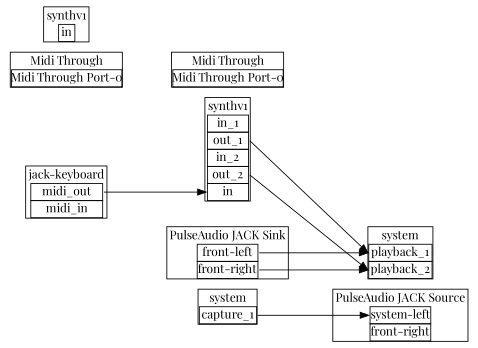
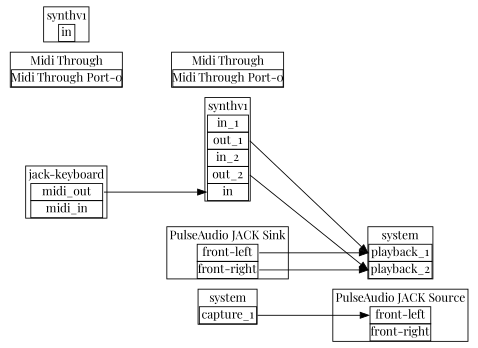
  digraph {
    compound=true
    fontsize=10
    nodesep=0.05
    rankdir=LR
    remincross=true
    splines=false
    fontname="Playfair Display"
    node [shape=plaintext fontname="Playfair Display"]
    edge [fontname="Playfair Display"]
    n1 [height=0.68056 label=<<TABLE CELLPADDING="0" CELLSPACING="0"><TR><TD BORDER="0" CELLPADDING="2" COLSPAN="1">system</TD></TR><TR><TD PORT="0x1b49f70" FIXEDSIZE="TRUE" WIDTH="67" HEIGHT="20">capture_1</TD></TR></TABLE>> width=1.1806]
    n2 [height=0.95833 label=<<TABLE CELLPADDING="0" CELLSPACING="0"><TR><TD BORDER="0" CELLPADDING="2" COLSPAN="1">system</TD></TR><TR><TD PORT="0x1e04190" FIXEDSIZE="TRUE" WIDTH="74" HEIGHT="20">playback_1</TD></TR><TR><TD PORT="0x1e04330" FIXEDSIZE="TRUE" WIDTH="74" HEIGHT="20">playback_2</TD></TR></TABLE>> width=1.2778]
-   n3 [height=0.95833 label=<<TABLE CELLPADDING="0" CELLSPACING="0"><TR><TD BORDER="0" CELLPADDING="2" COLSPAN="1">PulseAudio JACK Source</TD></TR><TR><TD PORT="0x1e04810" FIXEDSIZE="TRUE" WIDTH="71" HEIGHT="20">system-left</TD></TR><TR><TD PORT="0x1e049b0" FIXEDSIZE="TRUE" WIDTH="71" HEIGHT="20">front-right</TD></TR></TABLE>> width=2.2778]
+   n3 [height=0.95833 label=<<TABLE CELLPADDING="0" CELLSPACING="0"><TR><TD BORDER="0" CELLPADDING="2" COLSPAN="1">PulseAudio JACK Source</TD></TR><TR><TD PORT="0x1e04810" FIXEDSIZE="TRUE" WIDTH="71" HEIGHT="20">front-left</TD></TR><TR><TD PORT="0x1e049b0" FIXEDSIZE="TRUE" WIDTH="71" HEIGHT="20">front-right</TD></TR></TABLE>> width=2.2778]
    n4 [height=0.95833 label=<<TABLE CELLPADDING="0" CELLSPACING="0"><TR><TD BORDER="0" CELLPADDING="2" COLSPAN="1">PulseAudio JACK Sink</TD></TR><TR><TD PORT="0x1e044d0" FIXEDSIZE="TRUE" WIDTH="71" HEIGHT="20">front-left</TD></TR><TR><TD PORT="0x1e04670" FIXEDSIZE="TRUE" WIDTH="71" HEIGHT="20">front-right</TD></TR></TABLE>> width=2.1111]
    n5 [height=0.95833 label=<<TABLE CELLPADDING="0" CELLSPACING="0"><TR><TD BORDER="0" CELLPADDING="2" COLSPAN="1">jack-keyboard</TD></TR><TR><TD PORT="0x1e04b50" FIXEDSIZE="TRUE" WIDTH="84" HEIGHT="20">midi_out</TD></TR><TR><TD PORT="0x1e04cf0" FIXEDSIZE="TRUE" WIDTH="84" HEIGHT="20">midi_in</TD></TR></TABLE>> width=1.4167]
    n6 [height=1.7917 label=<<TABLE CELLPADDING="0" CELLSPACING="0"><TR><TD BORDER="0" CELLPADDING="2" COLSPAN="1">synthv1</TD></TR><TR><TD PORT="0x1e04e90" FIXEDSIZE="TRUE" WIDTH="48" HEIGHT="20">in_1</TD></TR><TR><TD PORT="0x1e26200" FIXEDSIZE="TRUE" WIDTH="48" HEIGHT="20">out_1</TD></TR><TR><TD PORT="0x1e263a0" FIXEDSIZE="TRUE" WIDTH="48" HEIGHT="20">in_2</TD></TR><TR><TD PORT="0x1e26540" FIXEDSIZE="TRUE" WIDTH="48" HEIGHT="20">out_2</TD></TR><TR><TD PORT="0x1e266e0" FIXEDSIZE="TRUE" WIDTH="48" HEIGHT="20">in</TD></TR></TABLE>> width=0.91667]
    n7 [height=0.68056 label=<<TABLE CELLPADDING="0" CELLSPACING="0"><TR><TD BORDER="0" CELLPADDING="2" COLSPAN="1">Midi Through</TD></TR><TR><TD PORT="0x1e26880" FIXEDSIZE="TRUE" WIDTH="129" HEIGHT="20">Midi Through Port-0</TD></TR></TABLE>> width=2.0417]
    n8 [height=0.68056 label=<<TABLE CELLPADDING="0" CELLSPACING="0"><TR><TD BORDER="0" CELLPADDING="2" COLSPAN="1">Midi Through</TD></TR><TR><TD PORT="0x1e26a20" FIXEDSIZE="TRUE" WIDTH="129" HEIGHT="20">Midi Through Port-0</TD></TR></TABLE>> width=2.0417]
    n9 [height=0.68056 label=<<TABLE CELLPADDING="0" CELLSPACING="0"><TR><TD BORDER="0" CELLPADDING="2" COLSPAN="1">synthv1</TD></TR><TR><TD PORT="0x1e26bc0" FIXEDSIZE="TRUE" WIDTH="19" HEIGHT="20">in</TD></TR></TABLE>> width=0.90278]
    n1 -> n2 [style=invis]
    n1 -> n3 [headport="0x1e04810:w" tailport="0x1b49f70:e"]
    n4 -> n2 [headport="0x1e04190:w" tailport="0x1e044d0:e"]
    n4 -> n2 [headport="0x1e04330:w" tailport="0x1e04670:e"]
    n4 -> n4 [style=invis]
    n5 -> n6 [headport="0x1e266e0:w" tailport="0x1e04b50:e"]
    n6 -> n2 [headport="0x1e04190:w" tailport="0x1e26200:e"]
    n6 -> n2 [headport="0x1e04330:w" tailport="0x1e26540:e"]
    n7 -> n8 [style=invis]
  }
